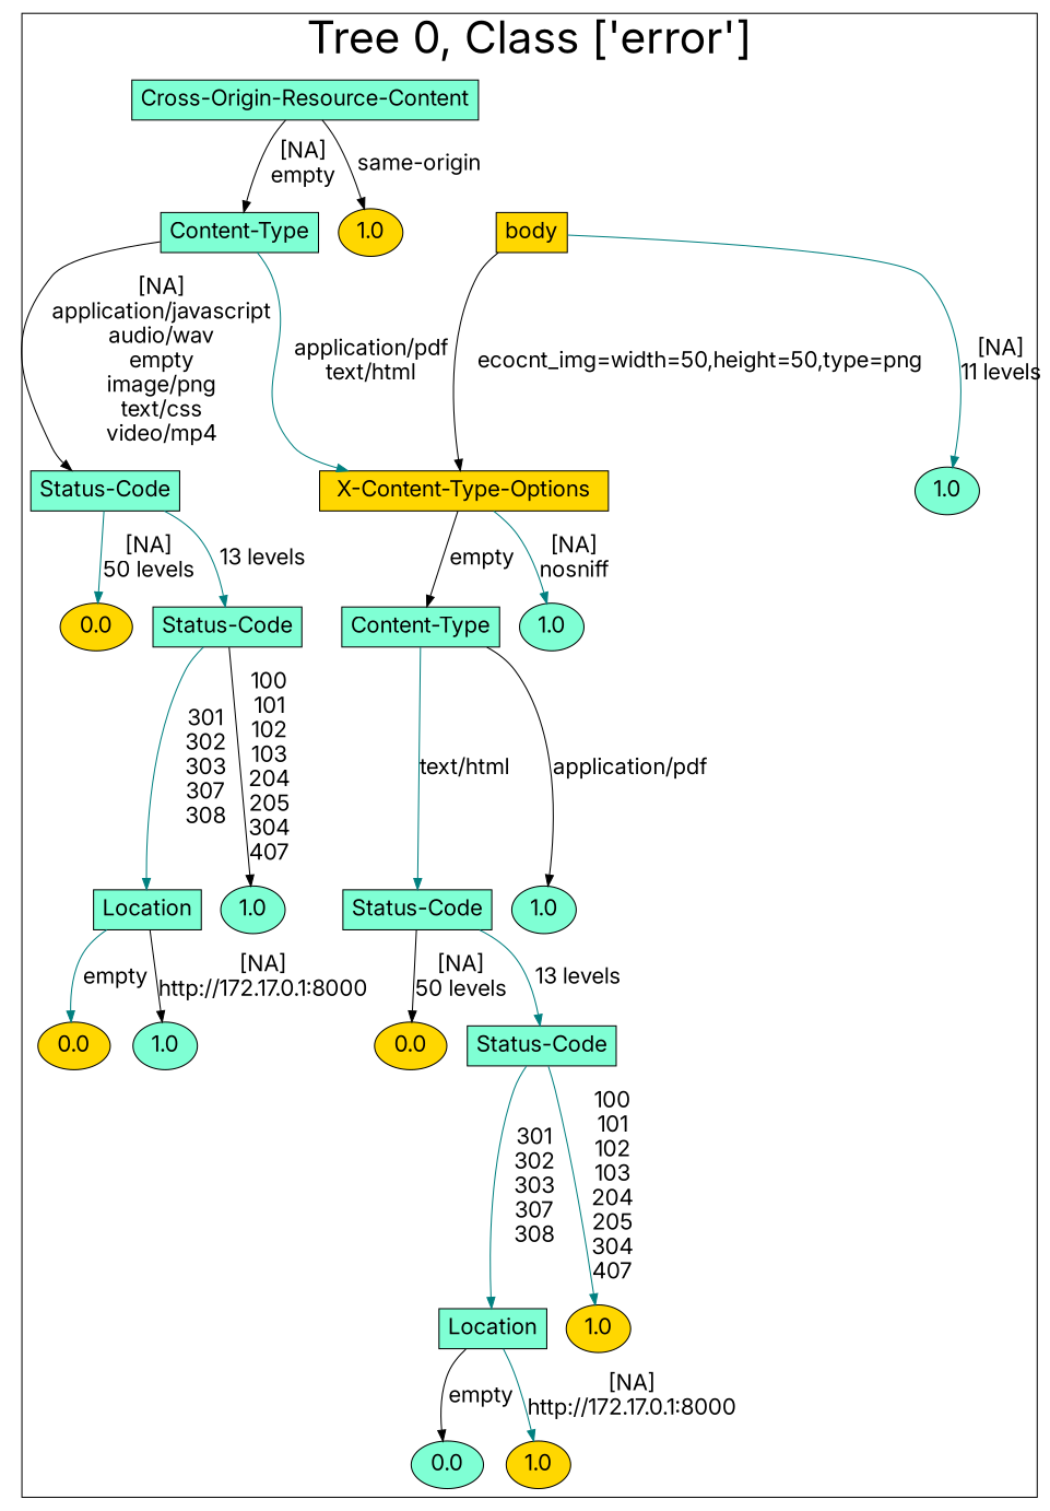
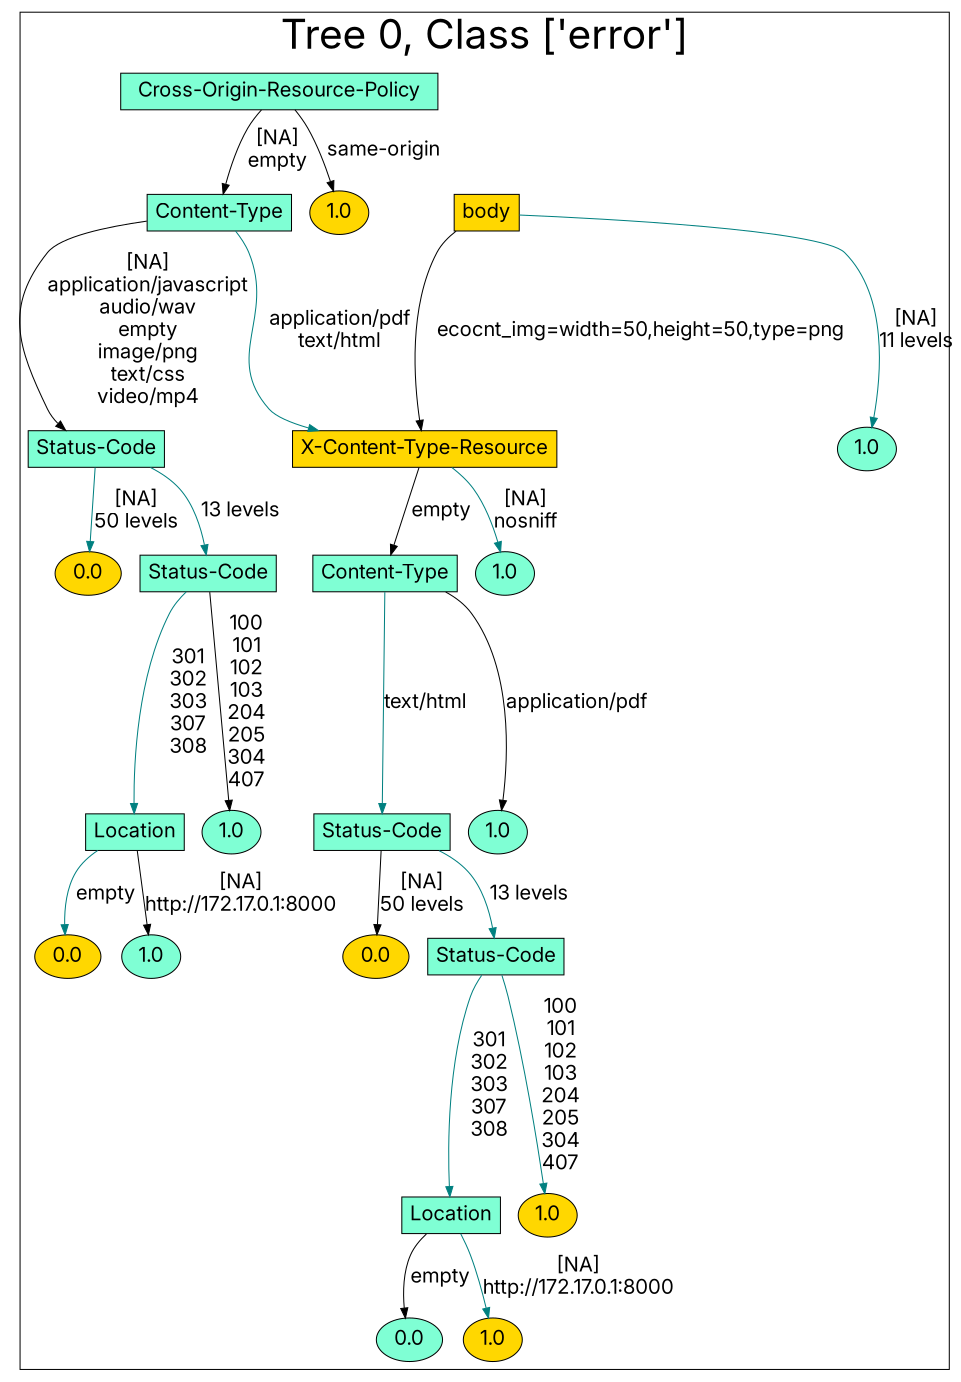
  digraph {
    fontname=Inter
    node [fillcolor=aquamarine fontname=Inter fontsize=20 style=filled]
    edge [color=teal fontname=Inter fontsize=20]
    n1 [fillcolor=gold label=body shape=box]
-   n2 [label="Cross-Origin-Resource-Content" shape=box]
+   n2 [label="Cross-Origin-Resource-Policy" shape=box]
    n3 [label=1.0]
    n4 [label="Content-Type" shape=box]
    n5 [fillcolor=gold label=1.0]
    n6 [label="Status-Code" shape=box]
-   n7 [fillcolor=gold label="X-Content-Type-Options" shape=box]
+   n7 [fillcolor=gold label="X-Content-Type-Resource" shape=box]
    n8 [fillcolor=gold label=0.0]
    n9 [label="Status-Code" shape=box]
    n10 [label="Content-Type" shape=box]
    n11 [label=1.0]
    n12 [label=Location shape=box]
    n13 [label=1.0]
    n14 [label="Status-Code" shape=box]
    n15 [label=1.0]
    n16 [fillcolor=gold label=0.0]
    n17 [label=1.0]
    n18 [fillcolor=gold label=0.0]
    n19 [label="Status-Code" shape=box]
    n20 [label=Location shape=box]
    n21 [fillcolor=gold label=1.0]
    n22 [label=0.0]
    n23 [fillcolor=gold label=1.0]
    subgraph cluster_1 {
      fontsize=40
      label="Tree 0, Class ['error']"
      subgraph sub_2 {
        fontsize=40
        label="Tree 0, Class ['error']"
        n1
      }
      subgraph sub_3 {
        fontsize=40
        label="Tree 0, Class ['error']"
        n2
        n3
      }
      subgraph sub_4 {
        fontsize=40
        label="Tree 0, Class ['error']"
        n4
        n5
      }
      subgraph sub_5 {
        fontsize=40
        label="Tree 0, Class ['error']"
        n6
        n7
      }
      subgraph sub_6 {
        fontsize=40
        label="Tree 0, Class ['error']"
        n8
        n9
        n10
        n11
      }
      subgraph sub_7 {
        fontsize=40
        label="Tree 0, Class ['error']"
        n12
        n13
        n14
        n15
      }
      subgraph sub_8 {
        fontsize=40
        label="Tree 0, Class ['error']"
        n16
        n17
        n18
        n19
      }
      subgraph sub_9 {
        fontsize=40
        label="Tree 0, Class ['error']"
        n20
        n21
      }
      subgraph sub_10 {
        fontsize=40
        label="Tree 0, Class ['error']"
        n22
        n23
      }
    }
    n1 -> n3 [label="[NA]\n11 levels\n"]
    n1 -> n7 [color=black label="ecocnt_img=width=50,height=50,type=png\n"]
    n2 -> n4 [color=black label="[NA]\nempty\n"]
    n2 -> n5 [color=black label="same-origin\n"]
    n4 -> n6 [color=black label="[NA]\napplication/javascript\naudio/wav\nempty\nimage/png\ntext/css\nvideo/mp4\n"]
    n4 -> n7 [label="application/pdf\ntext/html\n"]
    n6 -> n8 [label="[NA]\n50 levels\n"]
    n6 -> n9 [label="13 levels\n"]
    n7 -> n10 [color=black label="empty\n"]
    n7 -> n11 [label="[NA]\nnosniff\n"]
    n9 -> n12 [label="301\n302\n303\n307\n308\n"]
    n9 -> n13 [color=black label="100\n101\n102\n103\n204\n205\n304\n407\n"]
    n10 -> n14 [label="text/html\n"]
    n10 -> n15 [color=black label="application/pdf\n"]
    n12 -> n16 [label="empty\n"]
    n12 -> n17 [color=black label="[NA]\nhttp://172.17.0.1:8000\n"]
    n14 -> n18 [color=black label="[NA]\n50 levels\n"]
    n14 -> n19 [label="13 levels\n"]
    n19 -> n20 [label="301\n302\n303\n307\n308\n"]
    n19 -> n21 [label="100\n101\n102\n103\n204\n205\n304\n407\n"]
    n20 -> n22 [color=black label="empty\n"]
    n20 -> n23 [label="[NA]\nhttp://172.17.0.1:8000\n"]
  }
